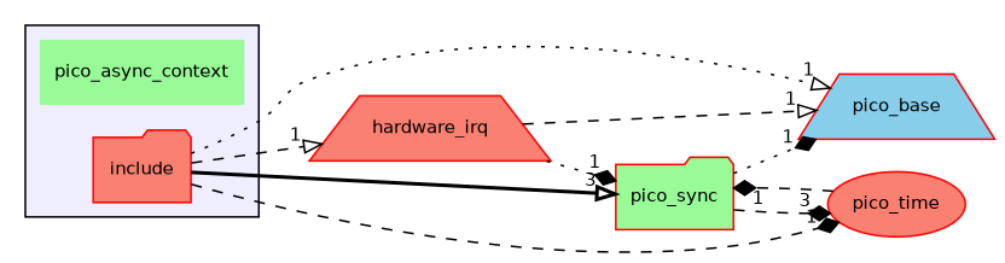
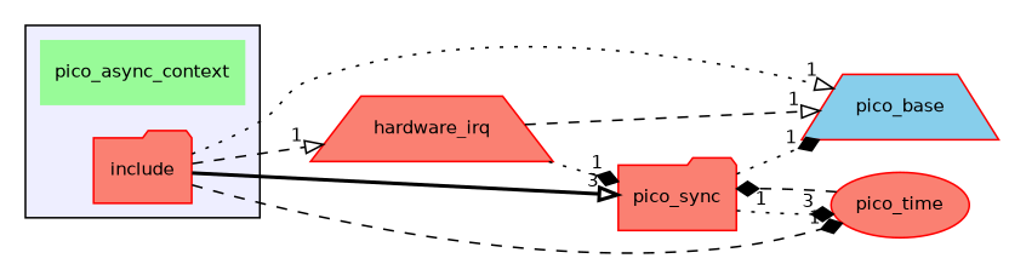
  digraph {
    compound=true
    rankdir=LR
    node [fillcolor=salmon fontname=Helvetica fontsize=10 shape=folder style=filled color=red]
    edge [arrowhead=diamond headlabel=1 labeldistance=1.5 labelfontname=Helvetica labelfontsize=10 style=dotted]
    n1 [fillcolor=palegreen label=pico_async_context shape=plaintext color=""]
    n2 [label=include]
-   n3 [fillcolor=palegreen label=pico_sync]
+   n3 [label=pico_sync]
    n4 [fillcolor=skyblue label=pico_base shape=trapezium]
    n5 [label=hardware_irq shape=trapezium]
    n6 [label=pico_time shape=ellipse]
    subgraph cluster_1 {
      bgcolor="#eeeeff"
      pencolor=black
      n1
      n2
    }
    n2 -> n3 [arrowhead=onormal headlabel=3 style=bold]
    n2 -> n4 [arrowhead=onormal]
    n2 -> n5 [arrowhead=onormal style=dashed]
    n2 -> n6 [style=dashed]
    n3 -> n4
-   n3 -> n6 [headlabel=3 style=dashed]
+   n3 -> n6 [headlabel=3]
    n5 -> n3
    n5 -> n4 [arrowhead=onormal style=dashed]
    n6 -> n3 [style=dashed]
  }
